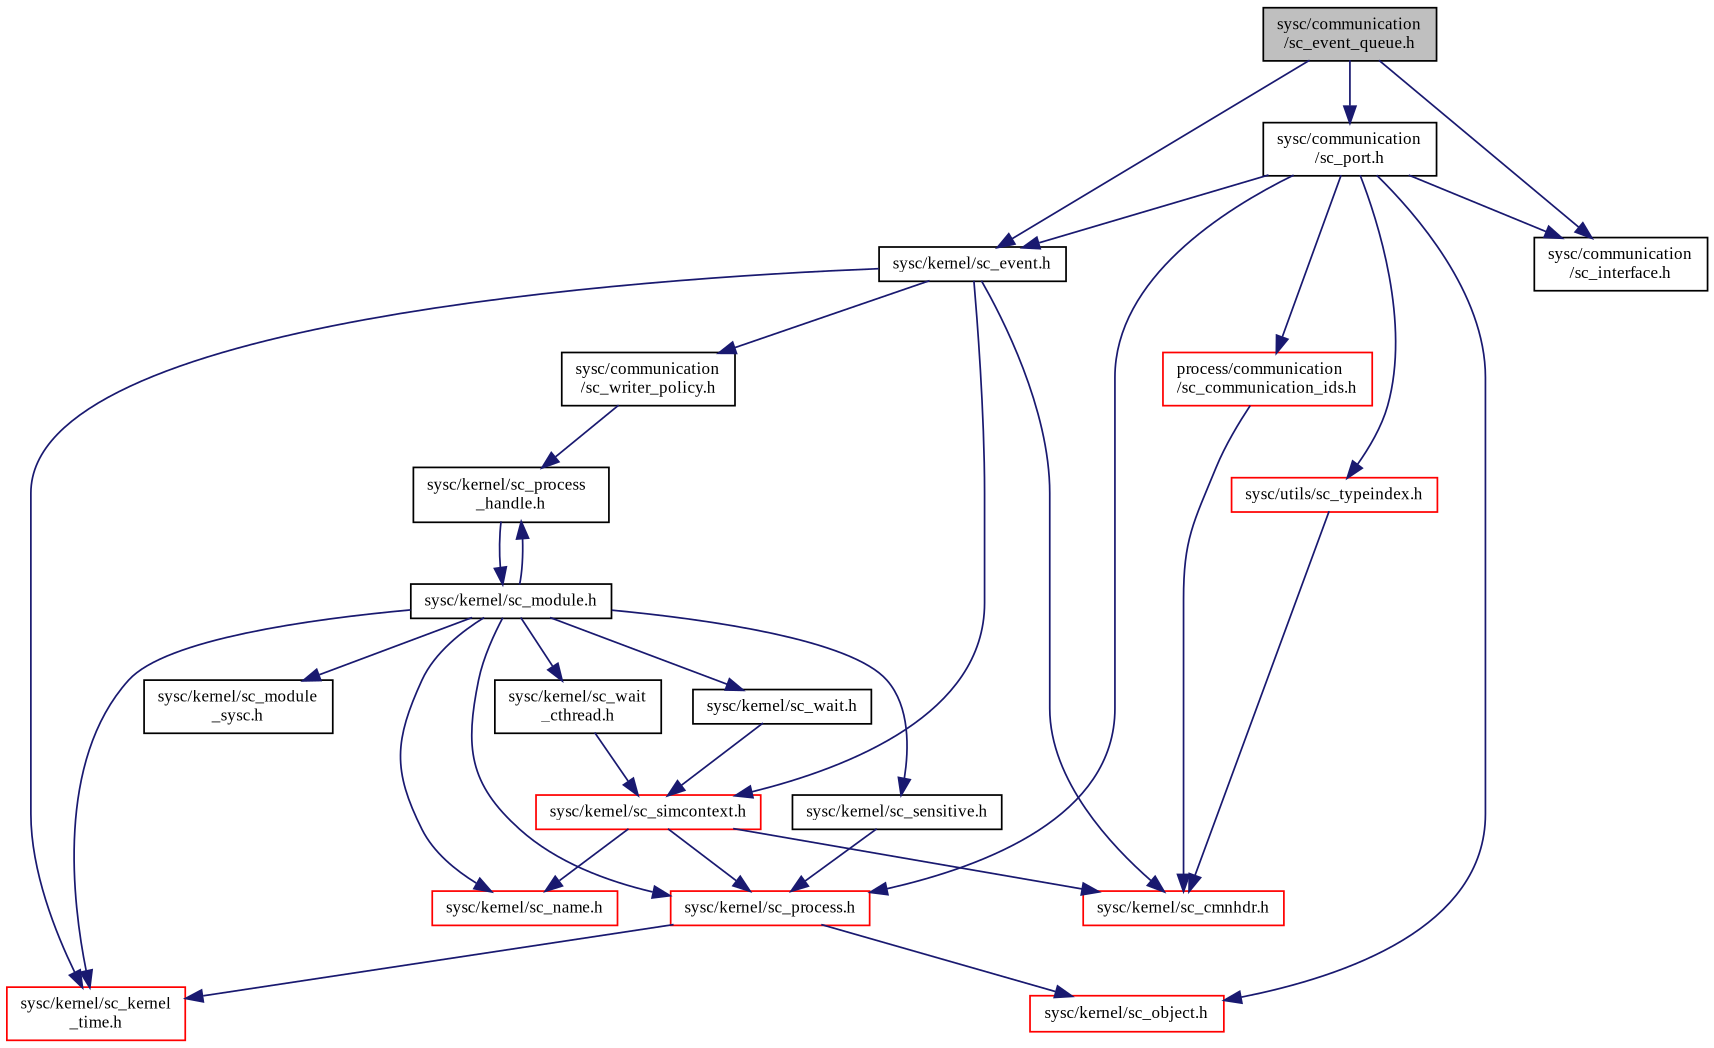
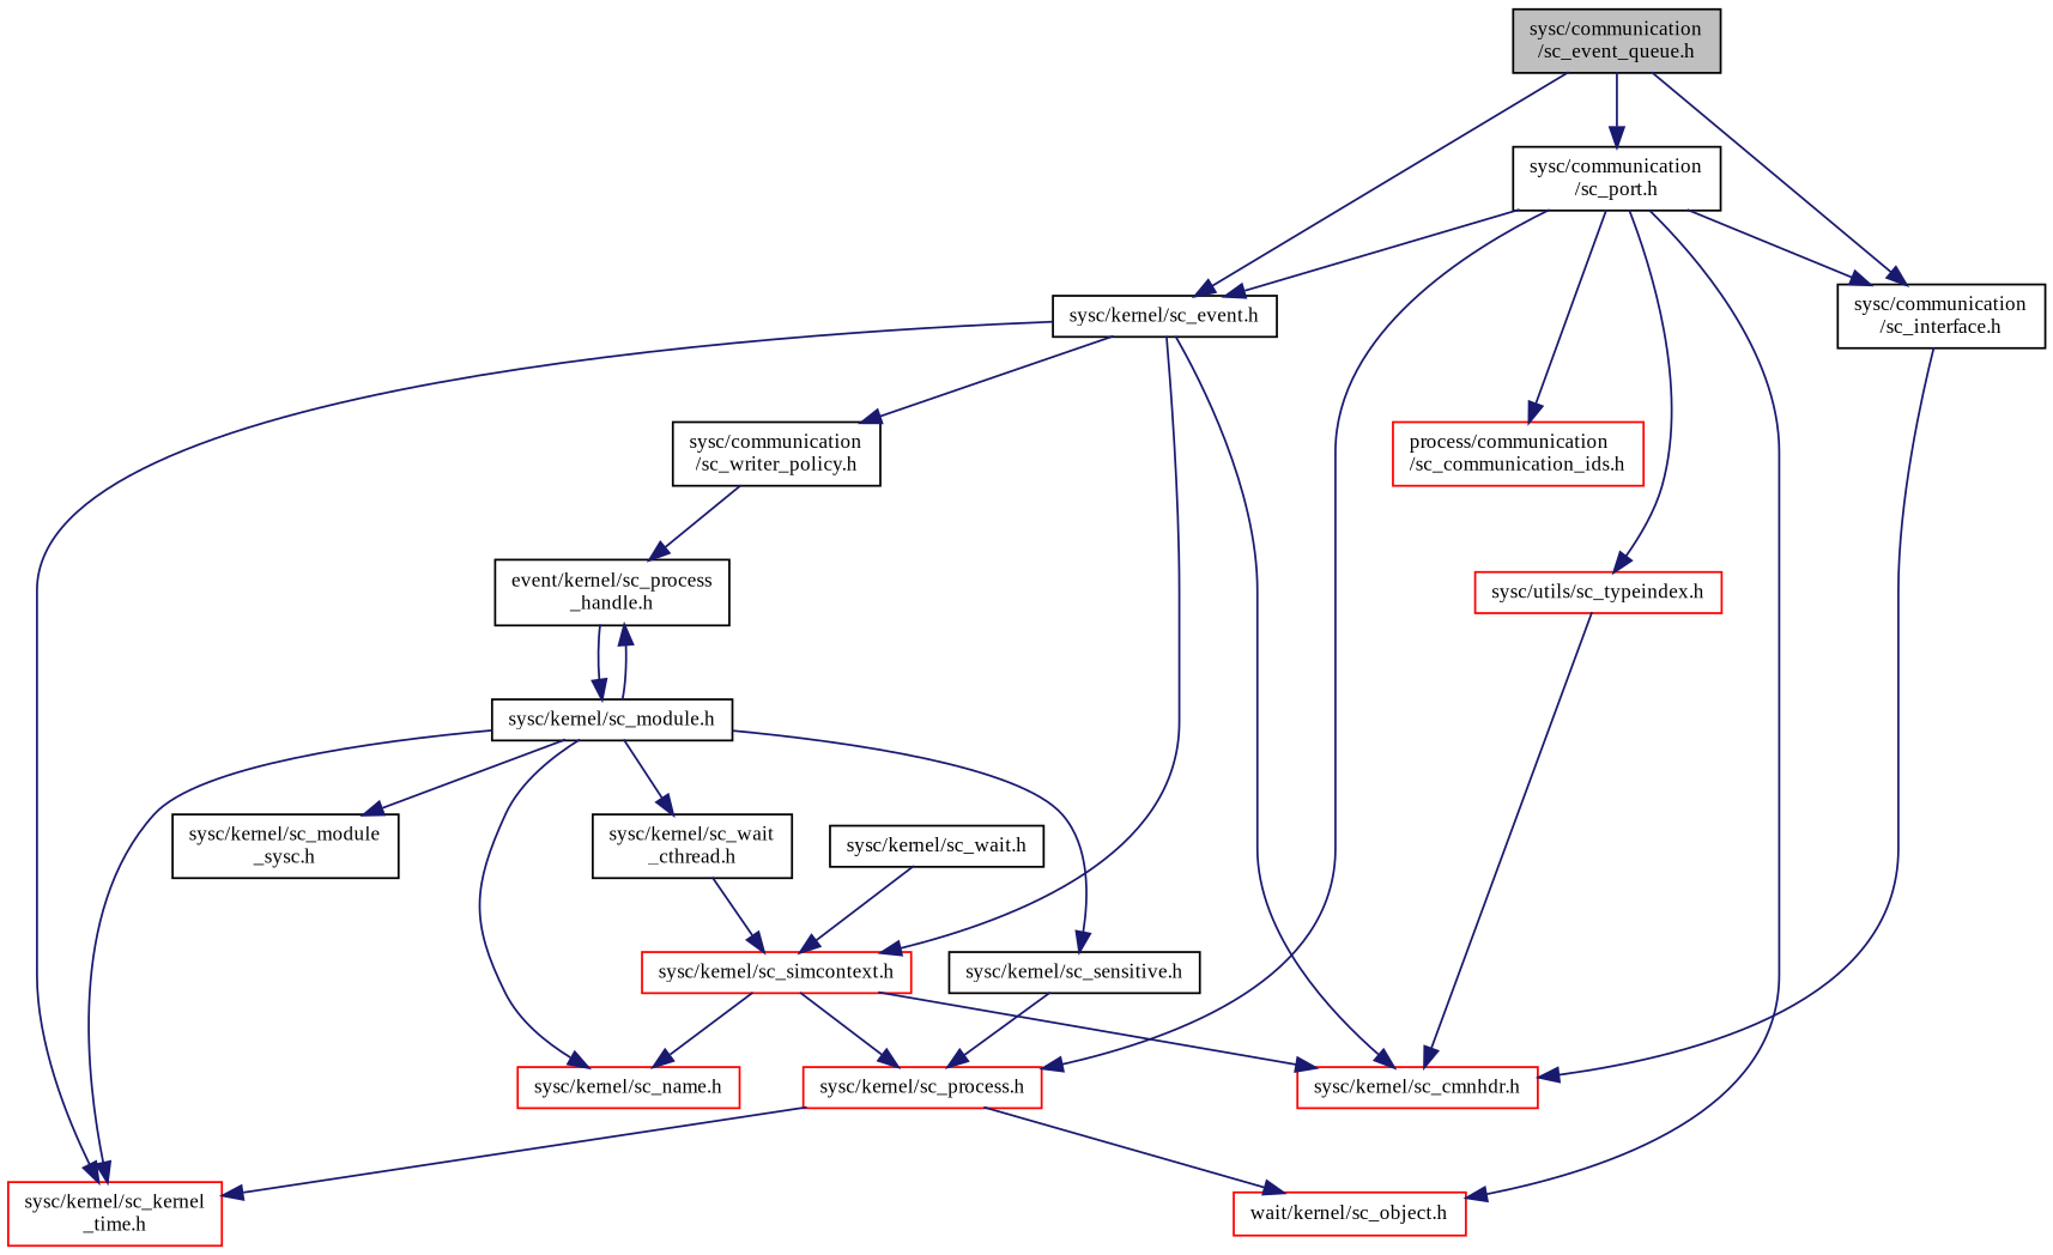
  digraph {
    fontname="Liberation Serif"
    node [color=black fillcolor=white fontname="Liberation Serif" fontsize=10 shape=record style=filled]
    edge [color=midnightblue fontname="Liberation Serif" fontsize=10 labelfontname=FreeSans labelfontsize=10 style=solid]
    n1 [fillcolor=grey75 fontcolor=black height=0.2 label="sysc/communication\l/sc_event_queue.h" width=0.4]
    n2 [height=0.2 label="sysc/communication\l/sc_interface.h" width=0.4]
    n3 [height=0.2 label="sysc/kernel/sc_event.h" width=0.4]
    n4 [height=0.2 label="sysc/communication\l/sc_port.h" width=0.4]
    n5 [color=red height=0.2 label="sysc/kernel/sc_cmnhdr.h" width=0.4]
    n6 [height=0.2 label="sysc/kernel/sc_module.h" width=0.4]
    n7 [color=red height=0.2 label="sysc/kernel/sc_kernel\l_time.h" width=0.4]
    n8 [color=red height=0.2 label="sysc/kernel/sc_process.h" width=0.4]
    n9 [height=0.2 label="sysc/kernel/sc_module\l_sysc.h" width=0.4]
    n10 [height=0.2 label="sysc/kernel/sc_sensitive.h" width=0.4]
    n11 [color=red height=0.2 label="sysc/kernel/sc_name.h" width=0.4]
    n12 [height=0.2 label="sysc/kernel/sc_wait.h" width=0.4]
    n13 [height=0.2 label="sysc/kernel/sc_wait\l_cthread.h" width=0.4]
-   n14 [height=0.2 label="sysc/kernel/sc_process\l_handle.h" width=0.4]
+   n14 [height=0.2 label="event/kernel/sc_process\l_handle.h" width=0.4]
    n15 [color=red height=0.2 label="sysc/kernel/sc_simcontext.h" width=0.4]
    n16 [height=0.2 label="sysc/communication\l/sc_writer_policy.h" width=0.4]
-   n17 [color=red height=0.2 label="sysc/kernel/sc_object.h" width=0.4]
+   n17 [color=red height=0.2 label="wait/kernel/sc_object.h" width=0.4]
    n18 [color=red height=0.2 label="process/communication\l/sc_communication_ids.h" width=0.4]
    n19 [color=red height=0.2 label="sysc/utils/sc_typeindex.h" width=0.4]
    n1 -> n2
    n1 -> n3
    n1 -> n4
-   n18 -> n5
+   n2 -> n5
    n3 -> n5
    n3 -> n7
    n3 -> n15
    n3 -> n16
    n4 -> n2
    n4 -> n3
    n4 -> n8
    n4 -> n17
    n4 -> n18
    n4 -> n19
    n6 -> n7
-   n6 -> n8
    n6 -> n9
    n6 -> n10
    n6 -> n11
-   n6 -> n12
    n6 -> n13
    n6 -> n14
    n8 -> n7
    n8 -> n17
    n10 -> n8
    n12 -> n15
    n13 -> n15
    n14 -> n6
    n15 -> n5
    n15 -> n8
    n15 -> n11
    n16 -> n14
    n19 -> n5
  }
